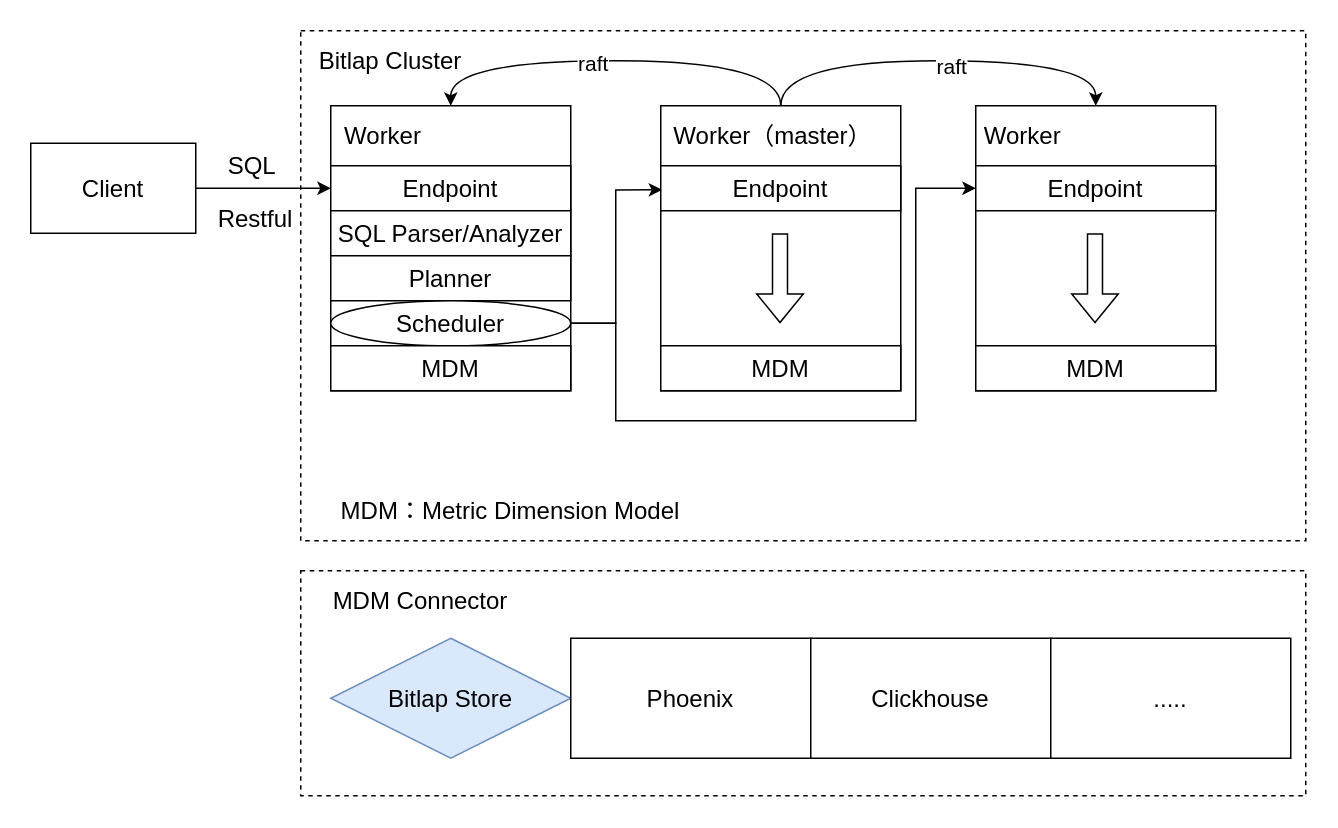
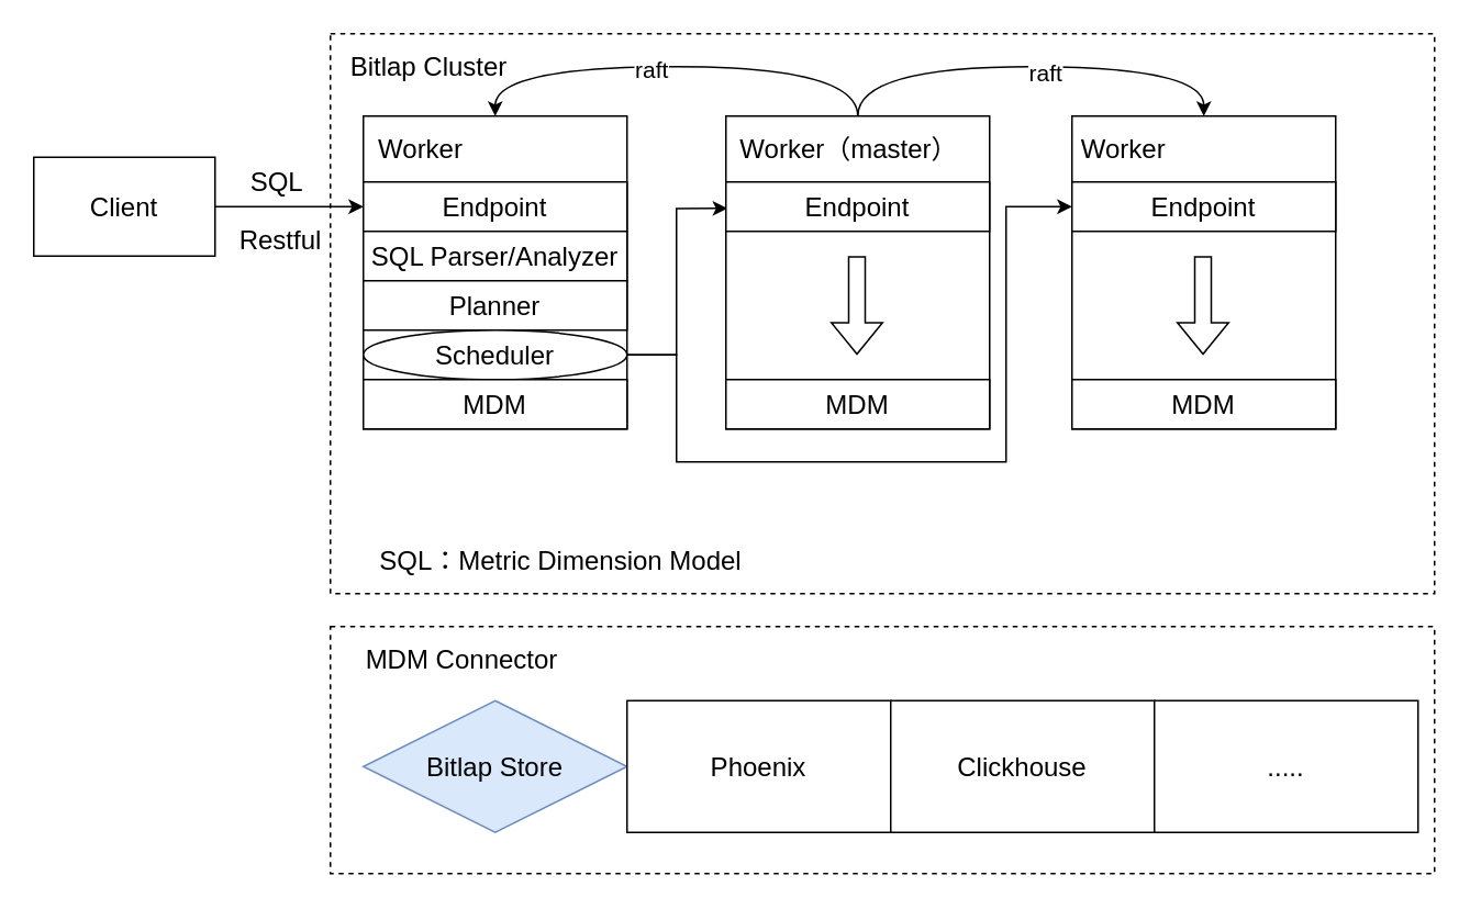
  <mxCell id="0" />
  <mxCell id="1" parent="0" />
  <mxCell id="2" value="" style="rounded=0;whiteSpace=wrap;html=1;fontSize=16;align=center;dashed=1;" parent="1" vertex="1"><mxGeometry x="200" y="380" width="670" height="150" as="geometry" /></mxCell>
  <mxCell id="3" value="" style="rounded=0;whiteSpace=wrap;html=1;fontSize=16;dashed=1;" parent="1" vertex="1"><mxGeometry x="200" y="20" width="670" height="340" as="geometry" /></mxCell>
  <mxCell id="4" style="edgeStyle=orthogonalEdgeStyle;rounded=0;orthogonalLoop=1;jettySize=auto;html=1;entryX=0;entryY=0.5;entryDx=0;entryDy=0;fontSize=16;" parent="1" source="5" target="14" edge="1"><mxGeometry relative="1" as="geometry" /></mxCell>
  <mxCell id="5" value="Client" style="rounded=0;whiteSpace=wrap;html=1;fontSize=16;" parent="1" vertex="1"><mxGeometry x="20" y="95" width="110" height="60" as="geometry" /></mxCell>
  <mxCell id="6" value="" style="rounded=0;whiteSpace=wrap;html=1;fontSize=16;" parent="1" vertex="1"><mxGeometry x="220" y="70" width="160" height="190" as="geometry" /></mxCell>
  <mxCell id="7" value="Worker" style="text;html=1;strokeColor=none;fillColor=none;align=center;verticalAlign=middle;whiteSpace=wrap;rounded=0;dashed=1;fontSize=16;" parent="1" vertex="1"><mxGeometry x="230" y="80" width="50" height="20" as="geometry" /></mxCell>
  <mxCell id="8" style="edgeStyle=orthogonalEdgeStyle;rounded=0;orthogonalLoop=1;jettySize=auto;html=1;exitX=0.5;exitY=0;exitDx=0;exitDy=0;entryX=0.5;entryY=0;entryDx=0;entryDy=0;curved=1;" parent="1" source="12" target="6" edge="1"><mxGeometry relative="1" as="geometry"><Array as="points"><mxPoint x="520" y="40" /><mxPoint x="300" y="40" /></Array></mxGeometry></mxCell>
  <mxCell id="9" value="raft" style="edgeLabel;html=1;align=center;verticalAlign=middle;resizable=0;points=[];fontSize=14;" parent="8" vertex="1" connectable="0"><mxGeometry x="0.114" y="1" relative="1" as="geometry"><mxPoint as="offset" /></mxGeometry></mxCell>
  <mxCell id="10" style="edgeStyle=orthogonalEdgeStyle;curved=1;rounded=0;orthogonalLoop=1;jettySize=auto;html=1;exitX=0.5;exitY=0;exitDx=0;exitDy=0;entryX=0.5;entryY=0;entryDx=0;entryDy=0;" parent="1" source="12" target="24" edge="1"><mxGeometry relative="1" as="geometry"><Array as="points"><mxPoint x="520" y="40" /><mxPoint x="730" y="40" /></Array></mxGeometry></mxCell>
  <mxCell id="11" value="raft" style="edgeLabel;html=1;align=center;verticalAlign=middle;resizable=0;points=[];fontSize=14;" parent="10" vertex="1" connectable="0"><mxGeometry x="0.059" y="-3" relative="1" as="geometry"><mxPoint as="offset" /></mxGeometry></mxCell>
  <mxCell id="12" value="" style="rounded=0;whiteSpace=wrap;html=1;fontSize=16;" parent="1" vertex="1"><mxGeometry x="440" y="70" width="160" height="190" as="geometry" /></mxCell>
  <mxCell id="13" value="Worker（master）" style="text;html=1;strokeColor=none;fillColor=none;align=center;verticalAlign=middle;whiteSpace=wrap;rounded=0;dashed=1;fontSize=16;" parent="1" vertex="1"><mxGeometry x="447" y="80" width="136" height="20" as="geometry" /></mxCell>
  <mxCell id="14" value="Endpoint" style="rounded=0;whiteSpace=wrap;html=1;fontSize=16;" parent="1" vertex="1"><mxGeometry x="220" y="110" width="160" height="30" as="geometry" /></mxCell>
  <mxCell id="15" value="SQL Parser/Analyzer" style="rounded=0;whiteSpace=wrap;html=1;fontSize=16;" parent="1" vertex="1"><mxGeometry x="220" y="140" width="160" height="30" as="geometry" /></mxCell>
  <mxCell id="16" value="Planner" style="rounded=0;whiteSpace=wrap;html=1;fontSize=16;" parent="1" vertex="1"><mxGeometry x="220" y="170" width="160" height="30" as="geometry" /></mxCell>
  <mxCell id="17" value="Scheduler" style="ellipse;whiteSpace=wrap;html=1;fontSize=16;" parent="1" vertex="1"><mxGeometry x="220" y="200" width="160" height="30" as="geometry" /></mxCell>
  <mxCell id="18" style="edgeStyle=orthogonalEdgeStyle;rounded=0;orthogonalLoop=1;jettySize=auto;html=1;exitX=1;exitY=0.5;exitDx=0;exitDy=0;entryX=0.006;entryY=0.295;entryDx=0;entryDy=0;entryPerimeter=0;fontSize=16;" parent="1" source="17" target="12" edge="1"><mxGeometry relative="1" as="geometry" /></mxCell>
  <mxCell id="19" style="edgeStyle=orthogonalEdgeStyle;rounded=0;orthogonalLoop=1;jettySize=auto;html=1;exitX=1;exitY=0.5;exitDx=0;exitDy=0;entryX=0;entryY=0.5;entryDx=0;entryDy=0;fontSize=16;" parent="1" source="17" target="28" edge="1"><mxGeometry relative="1" as="geometry"><Array as="points"><mxPoint x="410" y="215" /><mxPoint x="410" y="280" /><mxPoint x="610" y="280" /><mxPoint x="610" y="125" /></Array></mxGeometry></mxCell>
  <mxCell id="20" value="MDM" style="rounded=0;whiteSpace=wrap;html=1;fontSize=16;align=center;" parent="1" vertex="1"><mxGeometry x="220" y="230" width="160" height="30" as="geometry" /></mxCell>
  <mxCell id="21" value="MDM" style="rounded=0;whiteSpace=wrap;html=1;fontSize=16;" parent="1" vertex="1"><mxGeometry x="440" y="230" width="160" height="30" as="geometry" /></mxCell>
  <mxCell id="22" style="edgeStyle=orthogonalEdgeStyle;rounded=0;orthogonalLoop=1;jettySize=auto;html=1;fontSize=16;shape=flexArrow;" parent="1" edge="1"><mxGeometry relative="1" as="geometry"><mxPoint x="519.5" y="155" as="sourcePoint" /><mxPoint x="519.5" y="215" as="targetPoint" /></mxGeometry></mxCell>
  <mxCell id="23" value="Endpoint" style="rounded=0;whiteSpace=wrap;html=1;fontSize=16;" parent="1" vertex="1"><mxGeometry x="440" y="110" width="160" height="30" as="geometry" /></mxCell>
  <mxCell id="24" value="" style="rounded=0;whiteSpace=wrap;html=1;fontSize=16;" parent="1" vertex="1"><mxGeometry x="650" y="70" width="160" height="190" as="geometry" /></mxCell>
  <mxCell id="25" value="Worker" style="text;html=1;strokeColor=none;fillColor=none;align=center;verticalAlign=middle;whiteSpace=wrap;rounded=0;dashed=1;fontSize=16;" parent="1" vertex="1"><mxGeometry x="650" y="80" width="63" height="20" as="geometry" /></mxCell>
  <mxCell id="26" value="MDM" style="rounded=0;whiteSpace=wrap;html=1;fontSize=16;" parent="1" vertex="1"><mxGeometry x="650" y="230" width="160" height="30" as="geometry" /></mxCell>
  <mxCell id="27" style="edgeStyle=orthogonalEdgeStyle;rounded=0;orthogonalLoop=1;jettySize=auto;html=1;fontSize=16;shape=flexArrow;" parent="1" edge="1"><mxGeometry relative="1" as="geometry"><mxPoint x="729.5" y="155" as="sourcePoint" /><mxPoint x="729.5" y="215" as="targetPoint" /></mxGeometry></mxCell>
  <mxCell id="28" value="Endpoint" style="rounded=0;whiteSpace=wrap;html=1;fontSize=16;" parent="1" vertex="1"><mxGeometry x="650" y="110" width="160" height="30" as="geometry" /></mxCell>
  <mxCell id="29" value="SQL&amp;nbsp;" style="text;html=1;strokeColor=none;fillColor=none;align=center;verticalAlign=middle;whiteSpace=wrap;rounded=0;dashed=1;fontSize=16;" parent="1" vertex="1"><mxGeometry x="140" y="100" width="60" height="20" as="geometry" /></mxCell>
  <mxCell id="30" value="Restful" style="text;html=1;strokeColor=none;fillColor=none;align=center;verticalAlign=middle;whiteSpace=wrap;rounded=0;dashed=1;fontSize=16;" parent="1" vertex="1"><mxGeometry x="140" y="135" width="60" height="20" as="geometry" /></mxCell>
  <mxCell id="31" value="Bitlap Cluster" style="text;html=1;strokeColor=none;fillColor=none;align=center;verticalAlign=middle;whiteSpace=wrap;rounded=0;dashed=1;fontSize=16;" parent="1" vertex="1"><mxGeometry x="200" y="30" width="120" height="20" as="geometry" /></mxCell>
  <mxCell id="32" value="Bitlap Store" style="rhombus;whiteSpace=wrap;html=1;fontSize=16;align=center;fillColor=#dae8fc;strokeColor=#6c8ebf;" parent="1" vertex="1"><mxGeometry x="220" y="425" width="160" height="80" as="geometry" /></mxCell>
  <mxCell id="33" value="Phoenix" style="rounded=0;whiteSpace=wrap;html=1;fontSize=16;align=center;" parent="1" vertex="1"><mxGeometry x="380" y="425" width="160" height="80" as="geometry" /></mxCell>
  <mxCell id="34" value="Clickhouse" style="rounded=0;whiteSpace=wrap;html=1;fontSize=16;align=center;" parent="1" vertex="1"><mxGeometry x="540" y="425" width="160" height="80" as="geometry" /></mxCell>
  <mxCell id="35" value="....." style="rounded=0;whiteSpace=wrap;html=1;fontSize=16;align=center;" parent="1" vertex="1"><mxGeometry x="700" y="425" width="160" height="80" as="geometry" /></mxCell>
  <mxCell id="36" value="MDM Connector" style="text;html=1;strokeColor=none;fillColor=none;align=center;verticalAlign=middle;whiteSpace=wrap;rounded=0;dashed=1;fontSize=16;" parent="1" vertex="1"><mxGeometry x="200" y="390" width="160" height="20" as="geometry" /></mxCell>
- <mxCell id="37" value="MDM：Metric Dimension Model" style="text;html=1;strokeColor=none;fillColor=none;align=center;verticalAlign=middle;whiteSpace=wrap;rounded=0;dashed=1;fontSize=16;" parent="1" vertex="1"><mxGeometry x="210" y="330" width="260" height="20" as="geometry" /></mxCell>
+ <mxCell id="37" value="SQL：Metric Dimension Model" style="text;html=1;strokeColor=none;fillColor=none;align=center;verticalAlign=middle;whiteSpace=wrap;rounded=0;dashed=1;fontSize=16;" parent="1" vertex="1"><mxGeometry x="210" y="330" width="260" height="20" as="geometry" /></mxCell>
